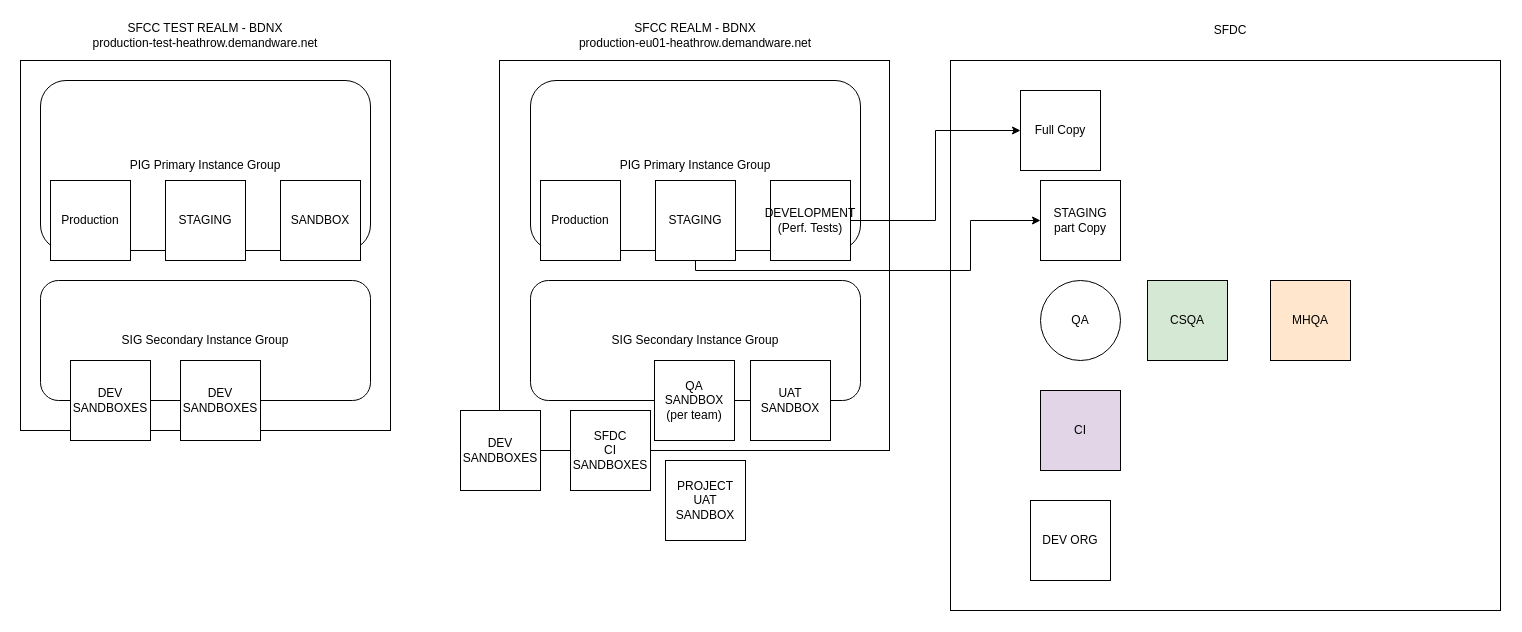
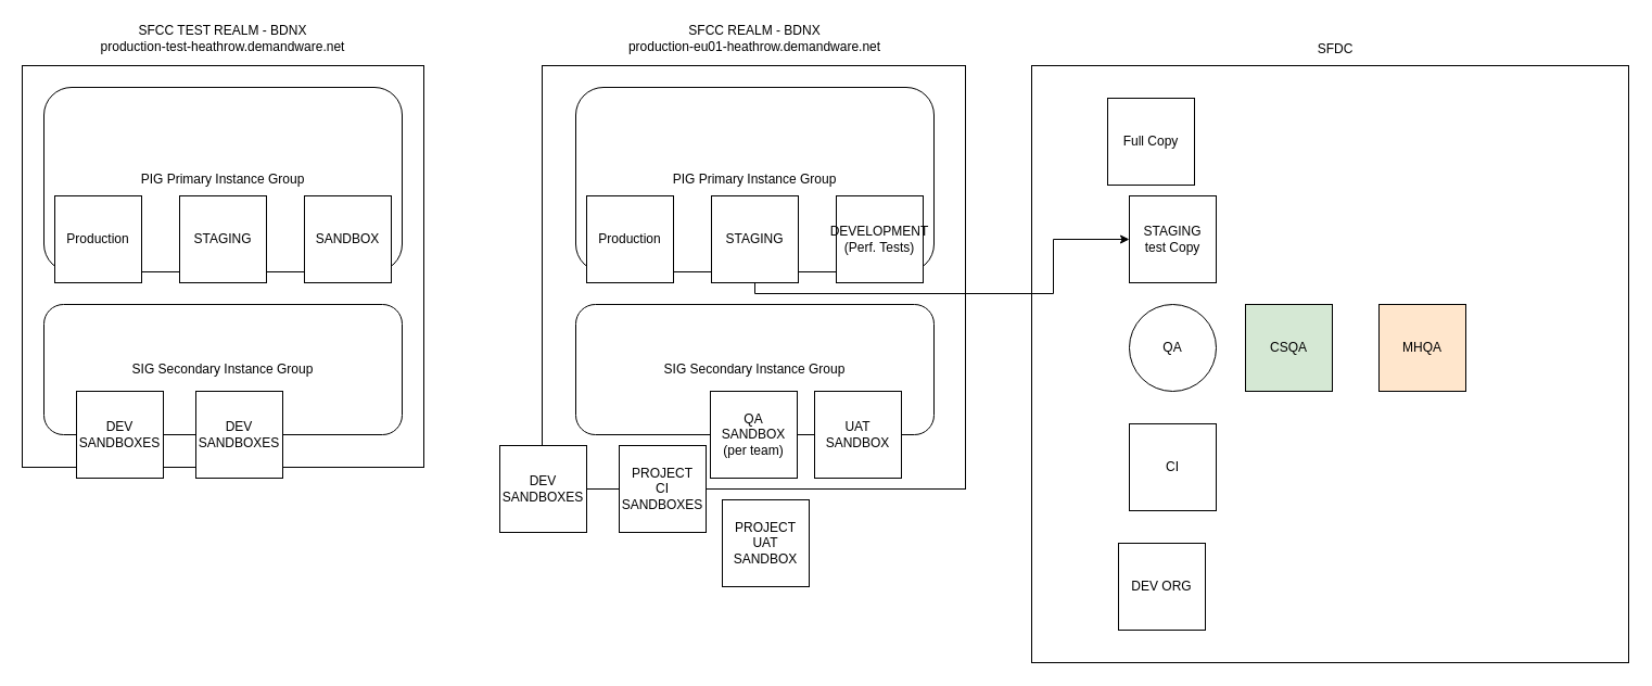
  <mxCell id="0" />
  <mxCell id="1" parent="0" />
  <mxCell id="2" value="" style="whiteSpace=wrap;html=1;aspect=fixed;" vertex="1" parent="1"><mxGeometry x="950" y="60" width="550" height="550" as="geometry" /></mxCell>
  <mxCell id="3" value="" style="whiteSpace=wrap;html=1;aspect=fixed;" vertex="1" parent="1"><mxGeometry x="499" y="60" width="390" height="390" as="geometry" /></mxCell>
  <mxCell id="4" value="SFCC REALM BDNX" style="text;html=1;align=center;verticalAlign=middle;whiteSpace=wrap;rounded=0;" vertex="1" parent="1"><mxGeometry x="605" y="70" width="180" height="30" as="geometry" /></mxCell>
  <mxCell id="5" value="PIG Primary Instance Group" style="rounded=1;whiteSpace=wrap;html=1;" vertex="1" parent="1"><mxGeometry x="530" y="80" width="330" height="170" as="geometry" /></mxCell>
  <mxCell id="6" value="SIG Secondary Instance Group" style="rounded=1;whiteSpace=wrap;html=1;" vertex="1" parent="1"><mxGeometry x="530" y="280" width="330" height="120" as="geometry" /></mxCell>
  <mxCell id="7" value="Production" style="whiteSpace=wrap;html=1;aspect=fixed;" vertex="1" parent="1"><mxGeometry x="540" y="180" width="80" height="80" as="geometry" /></mxCell>
  <mxCell id="8" style="edgeStyle=orthogonalEdgeStyle;rounded=0;orthogonalLoop=1;jettySize=auto;html=1;entryX=0;entryY=0.5;entryDx=0;entryDy=0;" edge="1" parent="1" source="9" target="14"><mxGeometry relative="1" as="geometry"><Array as="points"><mxPoint x="695" y="270" /><mxPoint x="970" y="270" /><mxPoint x="970" y="220" /></Array></mxGeometry></mxCell>
  <mxCell id="9" value="STAGING" style="whiteSpace=wrap;html=1;aspect=fixed;" vertex="1" parent="1"><mxGeometry x="655" y="180" width="80" height="80" as="geometry" /></mxCell>
- <mxCell id="10" style="edgeStyle=orthogonalEdgeStyle;rounded=0;orthogonalLoop=1;jettySize=auto;html=1;entryX=0;entryY=0.5;entryDx=0;entryDy=0;" edge="1" parent="1" source="11" target="33"><mxGeometry relative="1" as="geometry" /></mxCell>
  <mxCell id="11" value="DEVELOPMENT&lt;br&gt;(Perf. Tests)" style="whiteSpace=wrap;html=1;aspect=fixed;" vertex="1" parent="1"><mxGeometry x="770" y="180" width="80" height="80" as="geometry" /></mxCell>
  <mxCell id="12" value="DEV SANDBOXES" style="whiteSpace=wrap;html=1;aspect=fixed;" vertex="1" parent="1"><mxGeometry x="460" y="410" width="80" height="80" as="geometry" /></mxCell>
  <mxCell id="13" value="QA&lt;br&gt;SANDBOX&lt;br&gt;(per team)" style="whiteSpace=wrap;html=1;aspect=fixed;" vertex="1" parent="1"><mxGeometry x="654" y="360" width="80" height="80" as="geometry" /></mxCell>
- <mxCell id="14" value="STAGING&lt;br&gt;part Copy" style="whiteSpace=wrap;html=1;aspect=fixed;" vertex="1" parent="1"><mxGeometry x="1040" y="180" width="80" height="80" as="geometry" /></mxCell>
+ <mxCell id="14" value="STAGING&lt;br&gt;test Copy" style="whiteSpace=wrap;html=1;aspect=fixed;" vertex="1" parent="1"><mxGeometry x="1040" y="180" width="80" height="80" as="geometry" /></mxCell>
  <mxCell id="15" value="QA" style="ellipse;whiteSpace=wrap;html=1;aspect=fixed;" vertex="1" parent="1"><mxGeometry x="1040" y="280" width="80" height="80" as="geometry" /></mxCell>
  <mxCell id="16" value="CSQA" style="whiteSpace=wrap;html=1;aspect=fixed;fillColor=#d5e8d4;" vertex="1" parent="1"><mxGeometry x="1147" y="280" width="80" height="80" as="geometry" /></mxCell>
  <mxCell id="17" value="MHQA" style="whiteSpace=wrap;html=1;aspect=fixed;fillColor=#ffe6cc;" vertex="1" parent="1"><mxGeometry x="1270" y="280" width="80" height="80" as="geometry" /></mxCell>
  <mxCell id="18" value="DEV ORG" style="whiteSpace=wrap;html=1;aspect=fixed;" vertex="1" parent="1"><mxGeometry x="1030" y="500" width="80" height="80" as="geometry" /></mxCell>
- <mxCell id="19" value="CI" style="whiteSpace=wrap;html=1;aspect=fixed;fillColor=#e1d5e7;" vertex="1" parent="1"><mxGeometry x="1040" y="390" width="80" height="80" as="geometry" /></mxCell>
+ <mxCell id="19" value="CI" style="whiteSpace=wrap;html=1;aspect=fixed;" vertex="1" parent="1"><mxGeometry x="1040" y="390" width="80" height="80" as="geometry" /></mxCell>
  <mxCell id="20" value="SFCC REALM - BDNX&lt;br&gt;production-eu01-heathrow.demandware.net" style="text;html=1;align=center;verticalAlign=middle;whiteSpace=wrap;rounded=0;" vertex="1" parent="1"><mxGeometry x="510" y="20" width="370" height="30" as="geometry" /></mxCell>
  <mxCell id="21" value="" style="whiteSpace=wrap;html=1;aspect=fixed;" vertex="1" parent="1"><mxGeometry x="20" y="60" width="370" height="370" as="geometry" /></mxCell>
  <mxCell id="22" value="SFCC REALM BDNX" style="text;html=1;align=center;verticalAlign=middle;whiteSpace=wrap;rounded=0;" vertex="1" parent="1"><mxGeometry x="115" y="70" width="180" height="30" as="geometry" /></mxCell>
  <mxCell id="23" value="PIG Primary Instance Group" style="rounded=1;whiteSpace=wrap;html=1;" vertex="1" parent="1"><mxGeometry x="40" y="80" width="330" height="170" as="geometry" /></mxCell>
  <mxCell id="24" value="SIG Secondary Instance Group" style="rounded=1;whiteSpace=wrap;html=1;" vertex="1" parent="1"><mxGeometry x="40" y="280" width="330" height="120" as="geometry" /></mxCell>
  <mxCell id="25" value="Production" style="whiteSpace=wrap;html=1;aspect=fixed;" vertex="1" parent="1"><mxGeometry x="50" y="180" width="80" height="80" as="geometry" /></mxCell>
  <mxCell id="26" value="STAGING" style="whiteSpace=wrap;html=1;aspect=fixed;" vertex="1" parent="1"><mxGeometry x="165" y="180" width="80" height="80" as="geometry" /></mxCell>
  <mxCell id="27" value="SANDBOX" style="whiteSpace=wrap;html=1;aspect=fixed;" vertex="1" parent="1"><mxGeometry x="280" y="180" width="80" height="80" as="geometry" /></mxCell>
  <mxCell id="28" value="DEV SANDBOXES" style="whiteSpace=wrap;html=1;aspect=fixed;" vertex="1" parent="1"><mxGeometry x="70" y="360" width="80" height="80" as="geometry" /></mxCell>
  <mxCell id="29" value="DEV SANDBOXES" style="whiteSpace=wrap;html=1;aspect=fixed;" vertex="1" parent="1"><mxGeometry x="180" y="360" width="80" height="80" as="geometry" /></mxCell>
  <mxCell id="30" value="SFCC TEST REALM - BDNX&lt;br&gt;production-test-heathrow.demandware.net" style="text;html=1;align=center;verticalAlign=middle;whiteSpace=wrap;rounded=0;" vertex="1" parent="1"><mxGeometry x="20" y="20" width="370" height="30" as="geometry" /></mxCell>
  <mxCell id="31" value="UAT&lt;br&gt;SANDBOX" style="whiteSpace=wrap;html=1;aspect=fixed;" vertex="1" parent="1"><mxGeometry x="750" y="360" width="80" height="80" as="geometry" /></mxCell>
- <mxCell id="32" value="SFDC" style="text;html=1;align=center;verticalAlign=middle;whiteSpace=wrap;rounded=0;" vertex="1" parent="1"><mxGeometry x="960" y="15" width="540" height="30" as="geometry" /></mxCell>
+ <mxCell id="32" value="SFDC" style="text;html=1;align=center;verticalAlign=middle;whiteSpace=wrap;rounded=0;" vertex="1" parent="1"><mxGeometry x="960" y="30" width="540" height="30" as="geometry" /></mxCell>
  <mxCell id="33" value="Full Copy" style="whiteSpace=wrap;html=1;aspect=fixed;" vertex="1" parent="1"><mxGeometry x="1020" y="90" width="80" height="80" as="geometry" /></mxCell>
  <mxCell id="34" value="PROJECT UAT&lt;br&gt;SANDBOX" style="whiteSpace=wrap;html=1;aspect=fixed;" vertex="1" parent="1"><mxGeometry x="665" y="460" width="80" height="80" as="geometry" /></mxCell>
- <mxCell id="35" value="SFDC&lt;br&gt;CI SANDBOXES" style="whiteSpace=wrap;html=1;aspect=fixed;" vertex="1" parent="1"><mxGeometry x="570" y="410" width="80" height="80" as="geometry" /></mxCell>
+ <mxCell id="35" value="PROJECT&lt;br&gt;CI SANDBOXES" style="whiteSpace=wrap;html=1;aspect=fixed;" vertex="1" parent="1"><mxGeometry x="570" y="410" width="80" height="80" as="geometry" /></mxCell>
